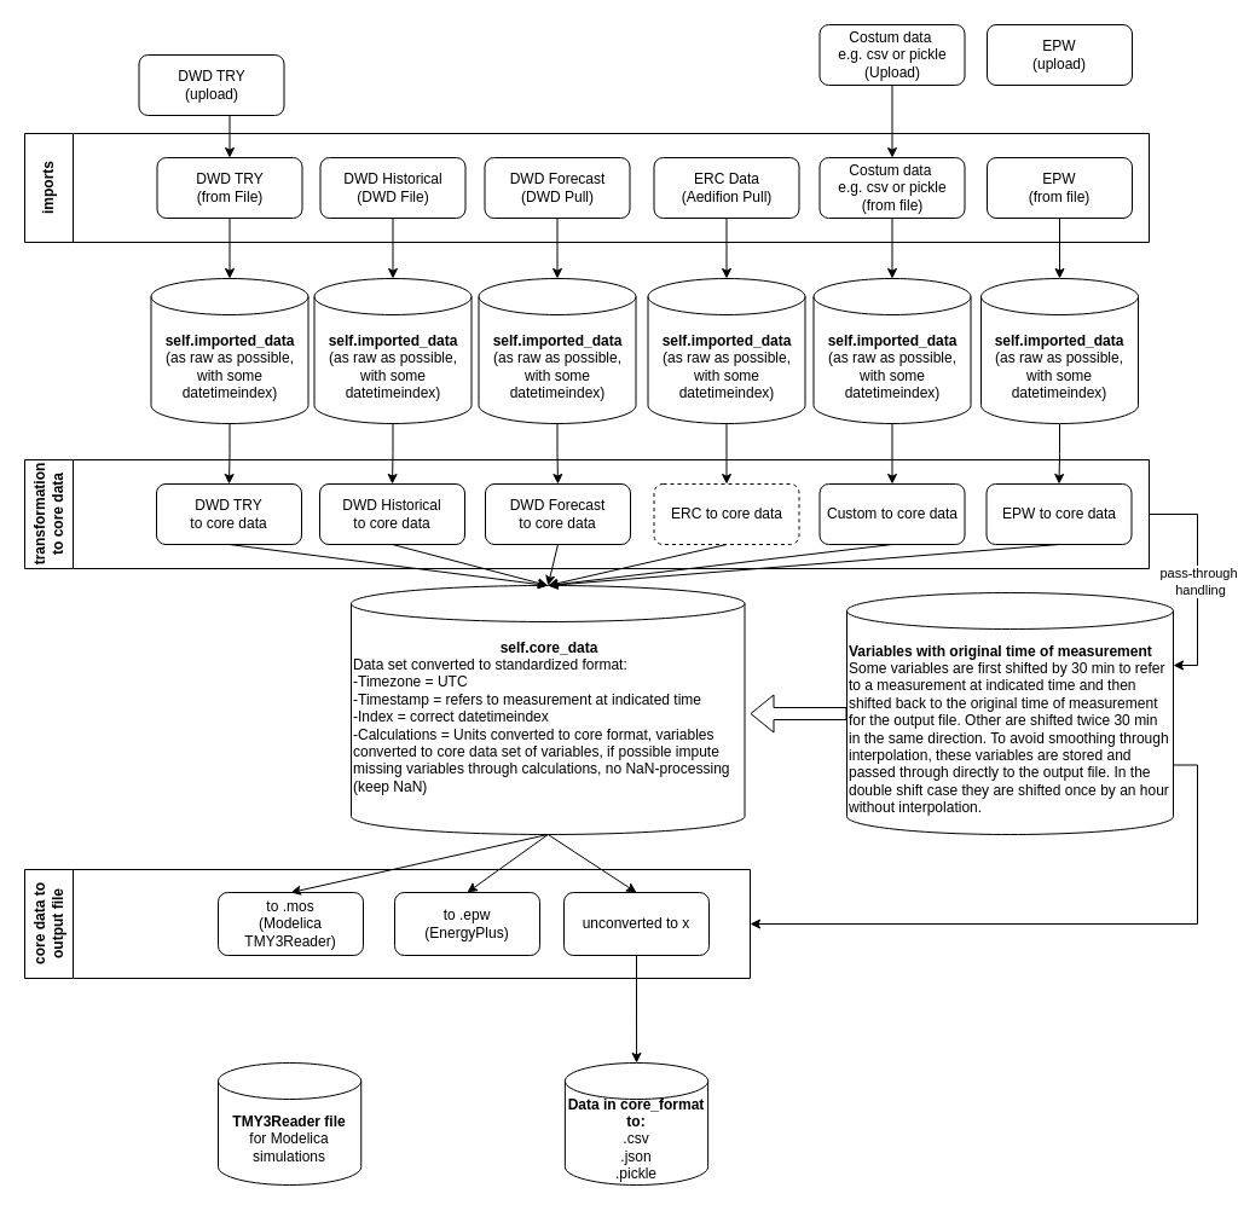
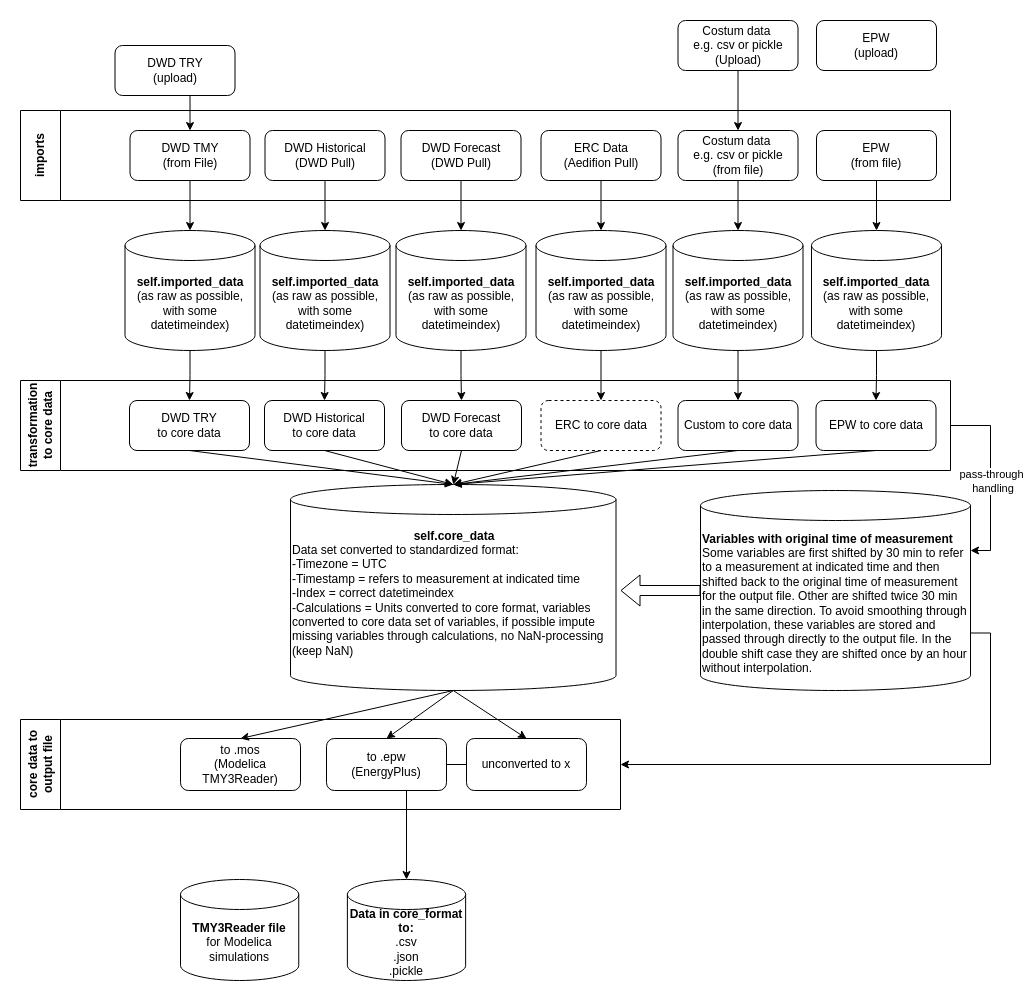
  <mxCell id="0" />
  <mxCell id="1" parent="0" />
  <mxCell id="2" value="" style="edgeStyle=orthogonalEdgeStyle;rounded=0;orthogonalLoop=1;jettySize=auto;html=1;" parent="1" source="3" target="31" edge="1"><mxGeometry relative="1" as="geometry" /></mxCell>
  <mxCell id="3" value="DWD Forecast&lt;br&gt;(DWD Pull)" style="rounded=1;whiteSpace=wrap;html=1;fontSize=12;glass=0;strokeWidth=1;shadow=0;" parent="1" vertex="1"><mxGeometry x="400.5" y="130" width="120" height="50" as="geometry" /></mxCell>
  <mxCell id="4" value="&lt;div style=&quot;text-align: center;&quot;&gt;&lt;b style=&quot;background-color: initial; border-color: var(--border-color);&quot;&gt;self.core_data&lt;/b&gt;&lt;/div&gt;Data set converted to standardized format:&lt;br style=&quot;border-color: var(--border-color);&quot;&gt;-Timezone = UTC&lt;br style=&quot;border-color: var(--border-color);&quot;&gt;-Timestamp = refers to measurement at indicated time&lt;br&gt;-Index = correct datetimeindex&amp;nbsp;&lt;br style=&quot;border-color: var(--border-color);&quot;&gt;-Calculations = Units converted to core format,&amp;nbsp;variables converted to core data set of variables, if possible impute missing variables through calculations, no NaN-processing (keep NaN)&lt;br style=&quot;border-color: var(--border-color);&quot;&gt;&amp;nbsp;" style="shape=cylinder3;whiteSpace=wrap;html=1;boundedLbl=1;backgroundOutline=1;size=15;align=left;" parent="1" vertex="1"><mxGeometry x="290" y="484" width="325.5" height="206" as="geometry" /></mxCell>
  <mxCell id="5" value="" style="edgeStyle=orthogonalEdgeStyle;rounded=0;orthogonalLoop=1;jettySize=auto;html=1;" parent="1" source="6" target="29" edge="1"><mxGeometry relative="1" as="geometry" /></mxCell>
- <mxCell id="6" value="DWD Historical&lt;br&gt;(DWD File)" style="rounded=1;whiteSpace=wrap;html=1;fontSize=12;glass=0;strokeWidth=1;shadow=0;" parent="1" vertex="1"><mxGeometry x="264.5" y="130" width="120" height="50" as="geometry" /></mxCell>
+ <mxCell id="6" value="DWD Historical&lt;br&gt;(DWD Pull)" style="rounded=1;whiteSpace=wrap;html=1;fontSize=12;glass=0;strokeWidth=1;shadow=0;" parent="1" vertex="1"><mxGeometry x="264.5" y="130" width="120" height="50" as="geometry" /></mxCell>
  <mxCell id="7" value="" style="edgeStyle=orthogonalEdgeStyle;rounded=0;orthogonalLoop=1;jettySize=auto;html=1;" parent="1" source="8" target="25" edge="1"><mxGeometry relative="1" as="geometry" /></mxCell>
- <mxCell id="8" value="DWD TRY&lt;br&gt;(from File)" style="rounded=1;whiteSpace=wrap;html=1;fontSize=12;glass=0;strokeWidth=1;shadow=0;" parent="1" vertex="1"><mxGeometry x="129.5" y="130" width="120" height="50" as="geometry" /></mxCell>
+ <mxCell id="8" value="DWD TMY&lt;br&gt;(from File)" style="rounded=1;whiteSpace=wrap;html=1;fontSize=12;glass=0;strokeWidth=1;shadow=0;" parent="1" vertex="1"><mxGeometry x="129.5" y="130" width="120" height="50" as="geometry" /></mxCell>
  <mxCell id="9" value="" style="edgeStyle=orthogonalEdgeStyle;rounded=0;orthogonalLoop=1;jettySize=auto;html=1;" parent="1" source="10" target="33" edge="1"><mxGeometry relative="1" as="geometry" /></mxCell>
  <mxCell id="10" value="ERC Data&lt;br&gt;(Aedifion Pull)" style="rounded=1;whiteSpace=wrap;html=1;fontSize=12;glass=0;strokeWidth=1;shadow=0;" parent="1" vertex="1"><mxGeometry x="540.5" y="130" width="120" height="50" as="geometry" /></mxCell>
  <mxCell id="11" value="" style="edgeStyle=orthogonalEdgeStyle;rounded=0;orthogonalLoop=1;jettySize=auto;html=1;entryX=0.5;entryY=0;entryDx=0;entryDy=0;entryPerimeter=0;" parent="1" source="12" target="34" edge="1"><mxGeometry relative="1" as="geometry" /></mxCell>
  <mxCell id="12" value="Costum data&amp;nbsp;&lt;br&gt;e.g. csv or pickle&lt;br&gt;(from file)" style="rounded=1;whiteSpace=wrap;html=1;fontSize=12;glass=0;strokeWidth=1;shadow=0;" parent="1" vertex="1"><mxGeometry x="677.5" y="130" width="120" height="50" as="geometry" /></mxCell>
  <mxCell id="13" value="to .mos &lt;br&gt;(Modelica TMY3Reader)" style="rounded=1;whiteSpace=wrap;html=1;fontSize=12;glass=0;strokeWidth=1;shadow=0;" parent="1" vertex="1"><mxGeometry x="180" y="738" width="120" height="52" as="geometry" /></mxCell>
  <mxCell id="14" value="" style="edgeStyle=orthogonalEdgeStyle;rounded=0;orthogonalLoop=1;jettySize=auto;html=1;" parent="1" source="15" target="27" edge="1"><mxGeometry relative="1" as="geometry" /></mxCell>
  <mxCell id="15" value="unconverted to x" style="rounded=1;whiteSpace=wrap;html=1;fontSize=12;glass=0;strokeWidth=1;shadow=0;" parent="1" vertex="1"><mxGeometry x="466" y="738" width="120" height="52" as="geometry" /></mxCell>
  <mxCell id="16" value="to .epw&lt;br&gt;(EnergyPlus)" style="rounded=1;whiteSpace=wrap;html=1;fontSize=12;glass=0;strokeWidth=1;shadow=0;" parent="1" vertex="1"><mxGeometry x="326" y="738" width="120" height="52" as="geometry" /></mxCell>
  <mxCell id="17" value="" style="endArrow=classic;html=1;rounded=0;exitX=0.5;exitY=1;exitDx=0;exitDy=0;entryX=0.5;entryY=0;entryDx=0;entryDy=0;" parent="1" source="4" target="13" edge="1"><mxGeometry width="50" height="50" relative="1" as="geometry"><mxPoint x="520" y="718" as="sourcePoint" /><mxPoint x="570" y="668" as="targetPoint" /></mxGeometry></mxCell>
  <mxCell id="18" value="" style="endArrow=classic;html=1;rounded=0;exitX=0.5;exitY=1;exitDx=0;exitDy=0;entryX=0.5;entryY=0;entryDx=0;entryDy=0;" parent="1" source="4" target="16" edge="1"><mxGeometry width="50" height="50" relative="1" as="geometry"><mxPoint x="461" y="688" as="sourcePoint" /><mxPoint x="250" y="748" as="targetPoint" /></mxGeometry></mxCell>
  <mxCell id="19" value="" style="endArrow=classic;html=1;rounded=0;exitX=0.5;exitY=1;exitDx=0;exitDy=0;entryX=0.5;entryY=0;entryDx=0;entryDy=0;" parent="1" source="4" target="15" edge="1"><mxGeometry width="50" height="50" relative="1" as="geometry"><mxPoint x="461" y="688" as="sourcePoint" /><mxPoint x="396" y="748" as="targetPoint" /></mxGeometry></mxCell>
  <mxCell id="20" style="edgeStyle=orthogonalEdgeStyle;rounded=0;orthogonalLoop=1;jettySize=auto;html=1;exitX=0.5;exitY=1;exitDx=0;exitDy=0;entryX=0.5;entryY=0;entryDx=0;entryDy=0;" parent="1" source="21" target="8" edge="1"><mxGeometry relative="1" as="geometry" /></mxCell>
  <mxCell id="21" value="DWD TRY&lt;br&gt;(upload)" style="rounded=1;whiteSpace=wrap;html=1;fontSize=12;glass=0;strokeWidth=1;shadow=0;" parent="1" vertex="1"><mxGeometry x="114.5" y="45" width="120" height="50" as="geometry" /></mxCell>
  <mxCell id="22" value="" style="edgeStyle=orthogonalEdgeStyle;rounded=0;orthogonalLoop=1;jettySize=auto;html=1;" parent="1" source="23" target="12" edge="1"><mxGeometry relative="1" as="geometry" /></mxCell>
  <mxCell id="23" value="Costum data&amp;nbsp;&lt;br&gt;e.g. csv or pickle&lt;br&gt;(Upload)" style="rounded=1;whiteSpace=wrap;html=1;fontSize=12;glass=0;strokeWidth=1;shadow=0;" parent="1" vertex="1"><mxGeometry x="677.5" y="20" width="120" height="50" as="geometry" /></mxCell>
  <mxCell id="24" value="" style="edgeStyle=orthogonalEdgeStyle;rounded=0;orthogonalLoop=1;jettySize=auto;html=1;" parent="1" source="25" target="37" edge="1"><mxGeometry relative="1" as="geometry" /></mxCell>
  <mxCell id="25" value="&lt;b&gt;self.imported_data&lt;/b&gt;&lt;br&gt;(as raw as possible, with some datetimeindex)" style="shape=cylinder3;whiteSpace=wrap;html=1;boundedLbl=1;backgroundOutline=1;size=15;" parent="1" vertex="1"><mxGeometry x="124.5" y="230" width="130" height="120" as="geometry" /></mxCell>
  <mxCell id="26" value="&lt;b&gt;TMY3Reader file&lt;br&gt;&lt;/b&gt;for Modelica simulations" style="shape=cylinder3;whiteSpace=wrap;html=1;boundedLbl=1;backgroundOutline=1;size=15;" parent="1" vertex="1"><mxGeometry x="180" y="879" width="118.25" height="101" as="geometry" /></mxCell>
- <mxCell id="27" value="&lt;b&gt;Data in core_format to:&lt;br&gt;&lt;/b&gt;.csv&lt;br&gt;.json&lt;br&gt;.pickle&lt;b&gt;&lt;br&gt;&lt;/b&gt;" style="shape=cylinder3;whiteSpace=wrap;html=1;boundedLbl=1;backgroundOutline=1;size=15;" parent="1" vertex="1"><mxGeometry x="466.88" y="879" width="118.25" height="101" as="geometry" /></mxCell>
+ <mxCell id="27" value="&lt;b&gt;Data in core_format to:&lt;br&gt;&lt;/b&gt;.csv&lt;br&gt;.json&lt;br&gt;.pickle&lt;b&gt;&lt;br&gt;&lt;/b&gt;" style="shape=cylinder3;whiteSpace=wrap;html=1;boundedLbl=1;backgroundOutline=1;size=15;" parent="1" vertex="1"><mxGeometry x="346.88" y="879" width="118.25" height="101" as="geometry" /></mxCell>
  <mxCell id="28" value="" style="edgeStyle=orthogonalEdgeStyle;rounded=0;orthogonalLoop=1;jettySize=auto;html=1;" parent="1" source="29" target="36" edge="1"><mxGeometry relative="1" as="geometry" /></mxCell>
  <mxCell id="29" value="&lt;b&gt;self.imported_data&lt;/b&gt;&lt;br&gt;(as raw as possible, with some datetimeindex)" style="shape=cylinder3;whiteSpace=wrap;html=1;boundedLbl=1;backgroundOutline=1;size=15;" parent="1" vertex="1"><mxGeometry x="259.5" y="230" width="130" height="120" as="geometry" /></mxCell>
  <mxCell id="30" value="" style="edgeStyle=orthogonalEdgeStyle;rounded=0;orthogonalLoop=1;jettySize=auto;html=1;" parent="1" source="31" target="35" edge="1"><mxGeometry relative="1" as="geometry" /></mxCell>
  <mxCell id="31" value="&lt;b&gt;self.imported_data&lt;/b&gt;&lt;br&gt;(as raw as possible, with some datetimeindex)" style="shape=cylinder3;whiteSpace=wrap;html=1;boundedLbl=1;backgroundOutline=1;size=15;" parent="1" vertex="1"><mxGeometry x="395.5" y="230" width="130" height="120" as="geometry" /></mxCell>
  <mxCell id="32" value="" style="edgeStyle=orthogonalEdgeStyle;rounded=0;orthogonalLoop=1;jettySize=auto;html=1;" parent="1" source="33" target="38" edge="1"><mxGeometry relative="1" as="geometry" /></mxCell>
  <mxCell id="33" value="&lt;b&gt;self.imported_data&lt;/b&gt;&lt;br&gt;(as raw as possible, with some datetimeindex)" style="shape=cylinder3;whiteSpace=wrap;html=1;boundedLbl=1;backgroundOutline=1;size=15;" parent="1" vertex="1"><mxGeometry x="535.5" y="230" width="130" height="120" as="geometry" /></mxCell>
  <mxCell id="34" value="&lt;b&gt;self.imported_data&lt;/b&gt;&lt;br&gt;(as raw as possible, with some datetimeindex)" style="shape=cylinder3;whiteSpace=wrap;html=1;boundedLbl=1;backgroundOutline=1;size=15;" parent="1" vertex="1"><mxGeometry x="672.5" y="230" width="130" height="120" as="geometry" /></mxCell>
  <mxCell id="35" value="DWD Forecast&lt;br&gt;to core data" style="rounded=1;whiteSpace=wrap;html=1;fontSize=12;glass=0;strokeWidth=1;shadow=0;" parent="1" vertex="1"><mxGeometry x="401" y="400" width="120" height="50" as="geometry" /></mxCell>
  <mxCell id="36" value="DWD Historical&lt;br&gt;to core data" style="rounded=1;whiteSpace=wrap;html=1;fontSize=12;glass=0;strokeWidth=1;shadow=0;" parent="1" vertex="1"><mxGeometry x="264" y="400" width="120" height="50" as="geometry" /></mxCell>
  <mxCell id="37" value="DWD TRY&lt;br&gt;to core data" style="rounded=1;whiteSpace=wrap;html=1;fontSize=12;glass=0;strokeWidth=1;shadow=0;" parent="1" vertex="1"><mxGeometry x="129" y="400" width="120" height="50" as="geometry" /></mxCell>
  <mxCell id="38" value="ERC to core data" style="rounded=1;whiteSpace=wrap;html=1;fontSize=12;glass=0;strokeWidth=1;shadow=0;dashed=1;" parent="1" vertex="1"><mxGeometry x="540.5" y="400" width="120" height="50" as="geometry" /></mxCell>
  <mxCell id="39" value="imports" style="swimlane;horizontal=0;whiteSpace=wrap;html=1;startSize=40;" parent="1" vertex="1"><mxGeometry x="20" y="110" width="930" height="90" as="geometry" /></mxCell>
  <mxCell id="40" style="edgeStyle=orthogonalEdgeStyle;rounded=0;orthogonalLoop=1;jettySize=auto;html=1;exitX=1;exitY=0.5;exitDx=0;exitDy=0;entryX=1;entryY=0;entryDx=0;entryDy=60;entryPerimeter=0;" parent="1" source="42" target="52" edge="1"><mxGeometry relative="1" as="geometry"><mxPoint x="900" y="480" as="targetPoint" /><Array as="points"><mxPoint x="990" y="425" /><mxPoint x="990" y="550" /></Array></mxGeometry></mxCell>
  <mxCell id="41" value="pass-through&lt;br&gt;&amp;nbsp;handling" style="edgeLabel;html=1;align=center;verticalAlign=middle;resizable=0;points=[];" parent="40" vertex="1" connectable="0"><mxGeometry x="0.505" y="3" relative="1" as="geometry"><mxPoint x="-3" y="-44" as="offset" /></mxGeometry></mxCell>
  <mxCell id="42" value="transformation &lt;br&gt;to core data" style="swimlane;horizontal=0;whiteSpace=wrap;html=1;startSize=40;" parent="1" vertex="1"><mxGeometry x="20" y="380" width="930" height="90" as="geometry" /></mxCell>
  <mxCell id="43" value="Custom to core data" style="rounded=1;whiteSpace=wrap;html=1;fontSize=12;glass=0;strokeWidth=1;shadow=0;" parent="42" vertex="1"><mxGeometry x="657.5" y="20" width="120" height="50" as="geometry" /></mxCell>
  <mxCell id="44" value="core data to&lt;br&gt;output file" style="swimlane;horizontal=0;whiteSpace=wrap;html=1;startSize=40;" parent="1" vertex="1"><mxGeometry x="20" y="719" width="600" height="90" as="geometry" /></mxCell>
  <mxCell id="45" value="" style="edgeStyle=orthogonalEdgeStyle;rounded=0;orthogonalLoop=1;jettySize=auto;html=1;" parent="1" source="46" target="49" edge="1"><mxGeometry relative="1" as="geometry" /></mxCell>
  <mxCell id="46" value="EPW&lt;br&gt;(from file)" style="rounded=1;whiteSpace=wrap;html=1;fontSize=12;glass=0;strokeWidth=1;shadow=0;" parent="1" vertex="1"><mxGeometry x="816" y="130" width="120" height="50" as="geometry" /></mxCell>
  <mxCell id="47" value="EPW&lt;br&gt;(upload)" style="rounded=1;whiteSpace=wrap;html=1;fontSize=12;glass=0;strokeWidth=1;shadow=0;" parent="1" vertex="1"><mxGeometry x="816" y="20" width="120" height="50" as="geometry" /></mxCell>
  <mxCell id="48" value="" style="edgeStyle=orthogonalEdgeStyle;rounded=0;orthogonalLoop=1;jettySize=auto;html=1;" parent="1" source="49" target="50" edge="1"><mxGeometry relative="1" as="geometry" /></mxCell>
  <mxCell id="49" value="&lt;b&gt;self.imported_data&lt;/b&gt;&lt;br&gt;(as raw as possible, with some datetimeindex)" style="shape=cylinder3;whiteSpace=wrap;html=1;boundedLbl=1;backgroundOutline=1;size=15;" parent="1" vertex="1"><mxGeometry x="811" y="230" width="130" height="120" as="geometry" /></mxCell>
  <mxCell id="50" value="EPW to core data" style="rounded=1;whiteSpace=wrap;html=1;fontSize=12;glass=0;strokeWidth=1;shadow=0;" parent="1" vertex="1"><mxGeometry x="815.5" y="400" width="120" height="50" as="geometry" /></mxCell>
  <mxCell id="51" style="edgeStyle=orthogonalEdgeStyle;rounded=0;orthogonalLoop=1;jettySize=auto;html=1;exitX=1;exitY=0;exitDx=0;exitDy=142.5;exitPerimeter=0;entryX=1;entryY=0.5;entryDx=0;entryDy=0;" parent="1" source="52" target="44" edge="1"><mxGeometry relative="1" as="geometry" /></mxCell>
  <mxCell id="52" value="&lt;b&gt;Variables with original time of measurement&lt;/b&gt;&lt;br&gt;Some variables are first shifted by 30 min to refer to a measurement at indicated time and then shifted back to the original time of measurement for the output file. Other are shifted twice 30 min in the same direction. To avoid smoothing through interpolation, these variables are stored and passed through directly to the output file. In the double shift case they are shifted once by an hour without interpolation." style="shape=cylinder3;whiteSpace=wrap;html=1;boundedLbl=1;backgroundOutline=1;size=15;align=left;" parent="1" vertex="1"><mxGeometry x="700" y="490" width="270" height="200" as="geometry" /></mxCell>
  <mxCell id="53" value="" style="shape=flexArrow;endArrow=classic;html=1;rounded=0;exitX=0;exitY=0.5;exitDx=0;exitDy=0;exitPerimeter=0;" parent="1" source="52" edge="1"><mxGeometry width="50" height="50" relative="1" as="geometry"><mxPoint x="710" y="582.5" as="sourcePoint" /><mxPoint x="620" y="590" as="targetPoint" /></mxGeometry></mxCell>
  <mxCell id="54" value="" style="endArrow=classic;html=1;rounded=0;exitX=0.5;exitY=1;exitDx=0;exitDy=0;entryX=0.5;entryY=0;entryDx=0;entryDy=0;entryPerimeter=0;" edge="1" parent="1" source="37" target="4"><mxGeometry width="50" height="50" relative="1" as="geometry"><mxPoint x="380" y="560" as="sourcePoint" /><mxPoint x="430" y="510" as="targetPoint" /></mxGeometry></mxCell>
  <mxCell id="55" value="" style="endArrow=classic;html=1;rounded=0;exitX=0.5;exitY=1;exitDx=0;exitDy=0;entryX=0.5;entryY=0;entryDx=0;entryDy=0;entryPerimeter=0;" edge="1" parent="1" source="36" target="4"><mxGeometry width="50" height="50" relative="1" as="geometry"><mxPoint x="199" y="460" as="sourcePoint" /><mxPoint x="463" y="494" as="targetPoint" /></mxGeometry></mxCell>
  <mxCell id="56" value="" style="endArrow=classic;html=1;rounded=0;exitX=0.5;exitY=1;exitDx=0;exitDy=0;entryX=0.5;entryY=0;entryDx=0;entryDy=0;entryPerimeter=0;" edge="1" parent="1" source="35" target="4"><mxGeometry width="50" height="50" relative="1" as="geometry"><mxPoint x="209" y="470" as="sourcePoint" /><mxPoint x="450" y="480" as="targetPoint" /></mxGeometry></mxCell>
  <mxCell id="57" value="" style="endArrow=classic;html=1;rounded=0;exitX=0.5;exitY=1;exitDx=0;exitDy=0;entryX=0.5;entryY=0;entryDx=0;entryDy=0;entryPerimeter=0;" edge="1" parent="1" source="38" target="4"><mxGeometry width="50" height="50" relative="1" as="geometry"><mxPoint x="219" y="480" as="sourcePoint" /><mxPoint x="483" y="514" as="targetPoint" /></mxGeometry></mxCell>
  <mxCell id="58" value="" style="endArrow=classic;html=1;rounded=0;entryX=0.5;entryY=0;entryDx=0;entryDy=0;entryPerimeter=0;exitX=0.5;exitY=1;exitDx=0;exitDy=0;" edge="1" parent="1" source="43" target="4"><mxGeometry width="50" height="50" relative="1" as="geometry"><mxPoint x="690" y="460" as="sourcePoint" /><mxPoint x="493" y="524" as="targetPoint" /></mxGeometry></mxCell>
  <mxCell id="59" value="" style="endArrow=classic;html=1;rounded=0;exitX=0.5;exitY=1;exitDx=0;exitDy=0;entryX=0.5;entryY=0;entryDx=0;entryDy=0;entryPerimeter=0;" edge="1" parent="1" source="50" target="4"><mxGeometry width="50" height="50" relative="1" as="geometry"><mxPoint x="239" y="500" as="sourcePoint" /><mxPoint x="503" y="534" as="targetPoint" /></mxGeometry></mxCell>
  <mxCell id="60" value="" style="edgeStyle=orthogonalEdgeStyle;rounded=0;orthogonalLoop=1;jettySize=auto;html=1;exitX=0.5;exitY=1;exitDx=0;exitDy=0;exitPerimeter=0;entryX=0.5;entryY=0;entryDx=0;entryDy=0;" edge="1" parent="1" source="34" target="43"><mxGeometry relative="1" as="geometry"><mxPoint x="886" y="360" as="sourcePoint" /><mxPoint x="885" y="410" as="targetPoint" /></mxGeometry></mxCell>
